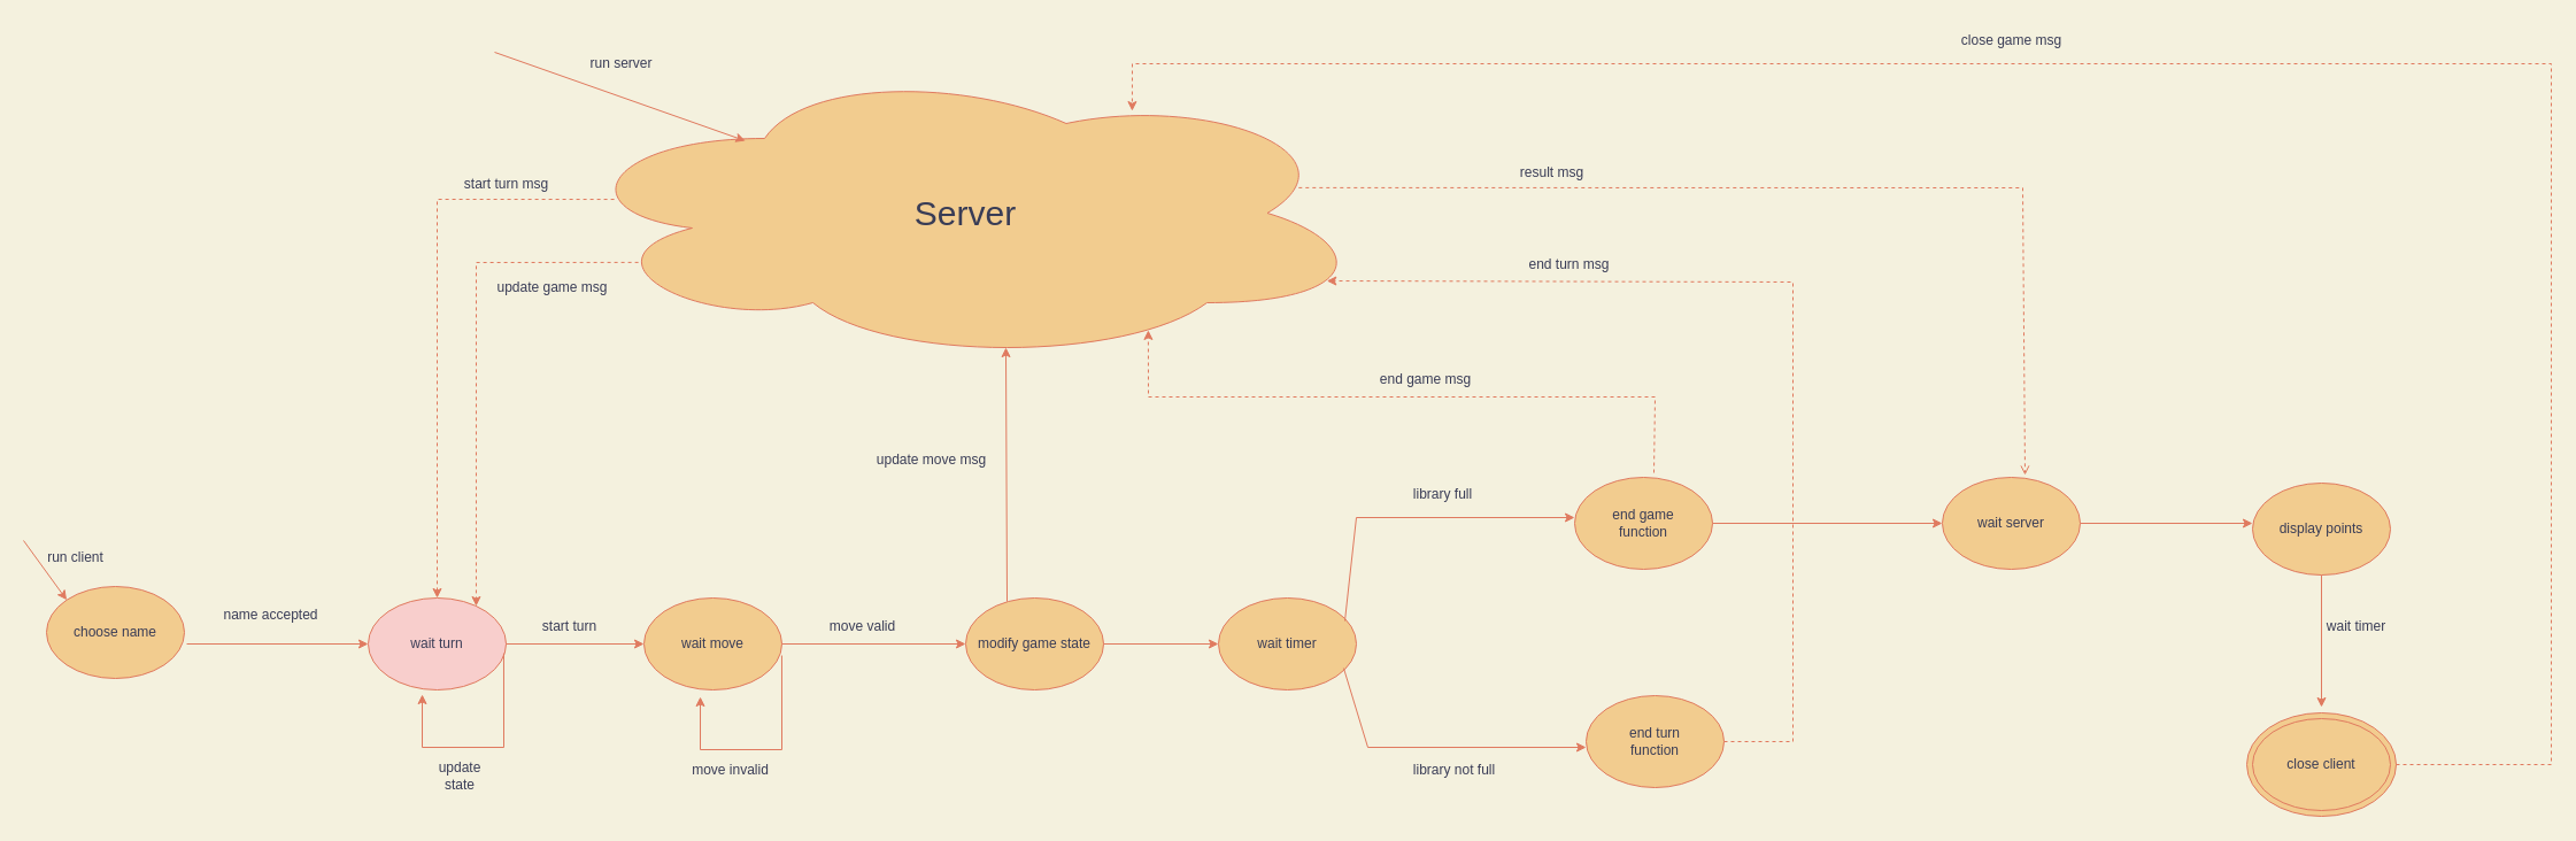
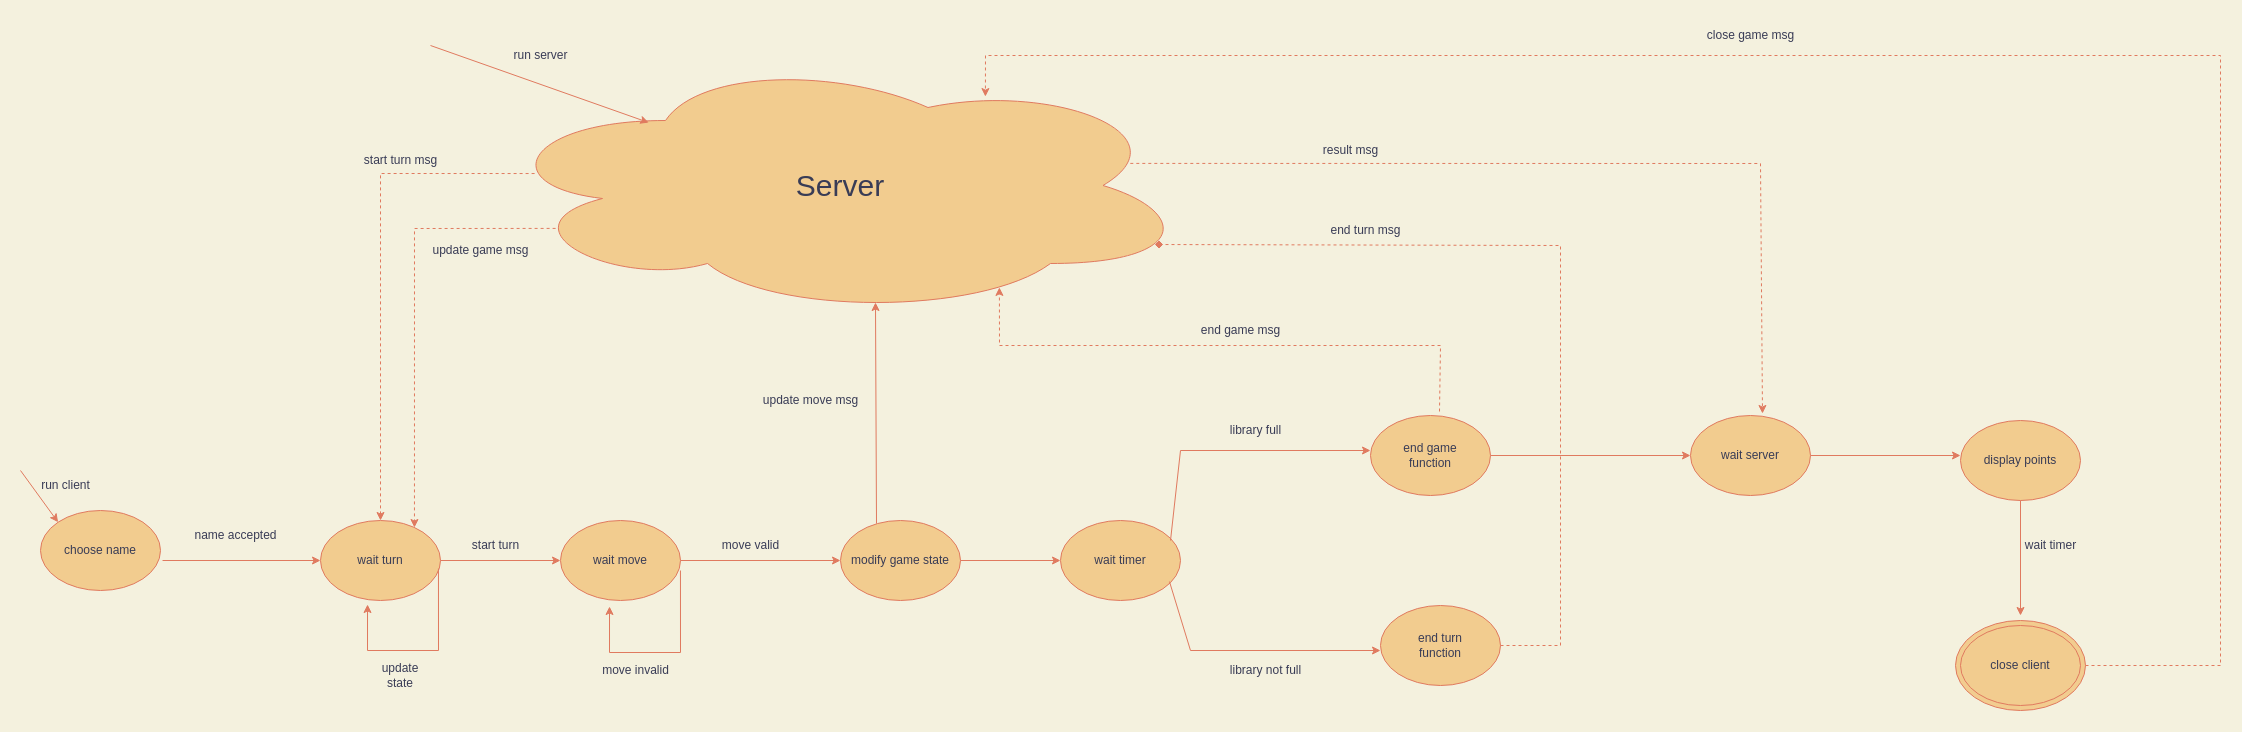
  <mxCell id="0" />
  <mxCell id="1" parent="0" />
  <mxCell id="2" value="" style="ellipse;whiteSpace=wrap;html=1;fontSize=12;fillColor=#F2CC8F;strokeColor=#E07A5F;fontColor=#393C56;" parent="1" vertex="1"><mxGeometry x="1955" y="620" width="130" height="90" as="geometry" /></mxCell>
  <mxCell id="3" value="choose name" style="ellipse;whiteSpace=wrap;html=1;fillColor=#F2CC8F;strokeColor=#E07A5F;fontColor=#393C56;" parent="1" vertex="1"><mxGeometry x="40" y="510" width="120" height="80" as="geometry" /></mxCell>
  <mxCell id="4" value="run client" style="text;html=1;align=center;verticalAlign=middle;resizable=0;points=[];autosize=1;strokeColor=none;fillColor=none;rotation=0;fontColor=#393C56;" parent="1" vertex="1"><mxGeometry x="30" y="470" width="70" height="30" as="geometry" /></mxCell>
  <mxCell id="5" value="" style="endArrow=classic;html=1;rounded=0;exitX=1.017;exitY=0.625;exitDx=0;exitDy=0;exitPerimeter=0;labelBackgroundColor=#F4F1DE;strokeColor=#E07A5F;fontColor=#393C56;" parent="1" source="3" target="6" edge="1"><mxGeometry width="50" height="50" relative="1" as="geometry"><mxPoint x="490" y="750" as="sourcePoint" /><mxPoint x="270" y="560" as="targetPoint" /></mxGeometry></mxCell>
- <mxCell id="6" value="wait turn" style="ellipse;whiteSpace=wrap;html=1;fillColor=#f8cecc;strokeColor=#E07A5F;fontColor=#393C56;" parent="1" vertex="1"><mxGeometry x="320" y="520" width="120" height="80" as="geometry" /></mxCell>
+ <mxCell id="6" value="wait turn" style="ellipse;whiteSpace=wrap;html=1;fillColor=#F2CC8F;strokeColor=#E07A5F;fontColor=#393C56;" parent="1" vertex="1"><mxGeometry x="320" y="520" width="120" height="80" as="geometry" /></mxCell>
  <mxCell id="7" value="name accepted" style="text;html=1;align=center;verticalAlign=middle;resizable=0;points=[];autosize=1;strokeColor=none;fillColor=none;fontColor=#393C56;" parent="1" vertex="1"><mxGeometry x="180" y="520" width="110" height="30" as="geometry" /></mxCell>
  <mxCell id="8" value="" style="endArrow=classic;html=1;rounded=0;exitX=0.983;exitY=0.6;exitDx=0;exitDy=0;exitPerimeter=0;entryX=0.392;entryY=1.05;entryDx=0;entryDy=0;entryPerimeter=0;labelBackgroundColor=#F4F1DE;strokeColor=#E07A5F;fontColor=#393C56;" parent="1" source="6" target="6" edge="1"><mxGeometry width="50" height="50" relative="1" as="geometry"><mxPoint x="480" y="750" as="sourcePoint" /><mxPoint x="330" y="650" as="targetPoint" /><Array as="points"><mxPoint x="438" y="650" /><mxPoint x="367" y="650" /></Array></mxGeometry></mxCell>
  <mxCell id="9" value="update state" style="text;html=1;strokeColor=none;fillColor=none;align=center;verticalAlign=middle;whiteSpace=wrap;rounded=0;fontColor=#393C56;" parent="1" vertex="1"><mxGeometry x="370" y="660" width="60" height="30" as="geometry" /></mxCell>
  <mxCell id="10" value="" style="endArrow=classic;html=1;rounded=0;exitX=1;exitY=0.5;exitDx=0;exitDy=0;labelBackgroundColor=#F4F1DE;strokeColor=#E07A5F;fontColor=#393C56;" parent="1" source="6" edge="1"><mxGeometry width="50" height="50" relative="1" as="geometry"><mxPoint x="480" y="730" as="sourcePoint" /><mxPoint x="560" y="560" as="targetPoint" /></mxGeometry></mxCell>
  <mxCell id="11" value="start turn" style="text;html=1;align=center;verticalAlign=middle;resizable=0;points=[];autosize=1;strokeColor=none;fillColor=none;fontColor=#393C56;" parent="1" vertex="1"><mxGeometry x="460" y="530" width="70" height="30" as="geometry" /></mxCell>
  <mxCell id="12" value="wait move" style="ellipse;whiteSpace=wrap;html=1;fillColor=#F2CC8F;strokeColor=#E07A5F;fontColor=#393C56;" parent="1" vertex="1"><mxGeometry x="560" y="520" width="120" height="80" as="geometry" /></mxCell>
  <mxCell id="13" value="" style="endArrow=classic;html=1;rounded=0;exitX=1;exitY=0.5;exitDx=0;exitDy=0;labelBackgroundColor=#F4F1DE;strokeColor=#E07A5F;fontColor=#393C56;" parent="1" source="12" edge="1"><mxGeometry width="50" height="50" relative="1" as="geometry"><mxPoint x="570" y="730" as="sourcePoint" /><mxPoint x="840" y="560" as="targetPoint" /></mxGeometry></mxCell>
  <mxCell id="14" value="move valid" style="text;html=1;align=center;verticalAlign=middle;resizable=0;points=[];autosize=1;strokeColor=none;fillColor=none;fontColor=#393C56;" parent="1" vertex="1"><mxGeometry x="710" y="530" width="80" height="30" as="geometry" /></mxCell>
  <mxCell id="15" value="" style="endArrow=classic;html=1;rounded=0;exitX=0.983;exitY=0.6;exitDx=0;exitDy=0;exitPerimeter=0;entryX=0.392;entryY=1.05;entryDx=0;entryDy=0;entryPerimeter=0;labelBackgroundColor=#F4F1DE;strokeColor=#E07A5F;fontColor=#393C56;" parent="1" edge="1"><mxGeometry width="50" height="50" relative="1" as="geometry"><mxPoint x="679.96" y="570" as="sourcePoint" /><mxPoint x="609.04" y="606" as="targetPoint" /><Array as="points"><mxPoint x="680" y="652" /><mxPoint x="609" y="652" /></Array></mxGeometry></mxCell>
  <mxCell id="16" value="move invalid" style="text;html=1;align=center;verticalAlign=middle;resizable=0;points=[];autosize=1;strokeColor=none;fillColor=none;fontColor=#393C56;" parent="1" vertex="1"><mxGeometry x="590" y="655" width="90" height="30" as="geometry" /></mxCell>
  <mxCell id="17" value="" style="endArrow=classic;html=1;rounded=0;entryX=0;entryY=0;entryDx=0;entryDy=0;labelBackgroundColor=#F4F1DE;strokeColor=#E07A5F;fontColor=#393C56;" parent="1" target="3" edge="1"><mxGeometry width="50" height="50" relative="1" as="geometry"><mxPoint x="20" y="470" as="sourcePoint" /><mxPoint x="150" y="540" as="targetPoint" /></mxGeometry></mxCell>
  <mxCell id="18" value="modify game state" style="ellipse;whiteSpace=wrap;html=1;fillColor=#F2CC8F;strokeColor=#E07A5F;fontColor=#393C56;" parent="1" vertex="1"><mxGeometry x="840" y="520" width="120" height="80" as="geometry" /></mxCell>
  <mxCell id="19" value="" style="endArrow=classic;html=1;rounded=0;exitX=1;exitY=0.5;exitDx=0;exitDy=0;labelBackgroundColor=#F4F1DE;strokeColor=#E07A5F;fontColor=#393C56;" parent="1" source="18" edge="1"><mxGeometry width="50" height="50" relative="1" as="geometry"><mxPoint x="940" y="590" as="sourcePoint" /><mxPoint x="1060" y="560" as="targetPoint" /></mxGeometry></mxCell>
  <mxCell id="20" value="wait timer" style="ellipse;whiteSpace=wrap;html=1;fillColor=#F2CC8F;strokeColor=#E07A5F;fontColor=#393C56;" parent="1" vertex="1"><mxGeometry x="1060" y="520" width="120" height="80" as="geometry" /></mxCell>
  <mxCell id="21" value="" style="endArrow=classic;html=1;rounded=0;labelBackgroundColor=#F4F1DE;strokeColor=#E07A5F;fontColor=#393C56;" parent="1" edge="1"><mxGeometry width="50" height="50" relative="1" as="geometry"><mxPoint x="1170" y="540" as="sourcePoint" /><mxPoint x="1370" y="450" as="targetPoint" /><Array as="points"><mxPoint x="1180" y="450" /></Array></mxGeometry></mxCell>
  <mxCell id="22" value="" style="endArrow=classic;html=1;rounded=0;exitX=0.908;exitY=0.763;exitDx=0;exitDy=0;exitPerimeter=0;labelBackgroundColor=#F4F1DE;strokeColor=#E07A5F;fontColor=#393C56;" parent="1" source="20" edge="1"><mxGeometry width="50" height="50" relative="1" as="geometry"><mxPoint x="1150" y="590" as="sourcePoint" /><mxPoint x="1380" y="650" as="targetPoint" /><Array as="points"><mxPoint x="1190" y="650" /></Array></mxGeometry></mxCell>
  <mxCell id="23" value="library not full" style="text;html=1;align=center;verticalAlign=middle;resizable=0;points=[];autosize=1;strokeColor=none;fillColor=none;fontColor=#393C56;" parent="1" vertex="1"><mxGeometry x="1220" y="655" width="90" height="30" as="geometry" /></mxCell>
  <mxCell id="24" value="library full" style="text;html=1;align=center;verticalAlign=middle;resizable=0;points=[];autosize=1;strokeColor=none;fillColor=none;fontColor=#393C56;" parent="1" vertex="1"><mxGeometry x="1220" y="415" width="70" height="30" as="geometry" /></mxCell>
  <mxCell id="25" value="end game&lt;br&gt;function" style="ellipse;whiteSpace=wrap;html=1;fillColor=#F2CC8F;strokeColor=#E07A5F;fontColor=#393C56;" parent="1" vertex="1"><mxGeometry x="1370" y="415" width="120" height="80" as="geometry" /></mxCell>
  <mxCell id="26" value="end turn&lt;br&gt;function" style="ellipse;whiteSpace=wrap;html=1;fillColor=#F2CC8F;strokeColor=#E07A5F;fontColor=#393C56;" parent="1" vertex="1"><mxGeometry x="1380" y="605" width="120" height="80" as="geometry" /></mxCell>
  <mxCell id="27" value="&lt;font style=&quot;font-size: 30px;&quot;&gt;Server&lt;/font&gt;" style="ellipse;shape=cloud;whiteSpace=wrap;html=1;fillColor=#F2CC8F;strokeColor=#E07A5F;fontColor=#393C56;" parent="1" vertex="1"><mxGeometry x="490" y="55" width="700" height="260" as="geometry" /></mxCell>
  <mxCell id="28" value="" style="endArrow=classic;html=1;rounded=0;fontSize=12;exitX=0.063;exitY=0.454;exitDx=0;exitDy=0;exitPerimeter=0;dashed=1;labelBackgroundColor=#F4F1DE;strokeColor=#E07A5F;fontColor=#393C56;" parent="1" source="27" target="6" edge="1"><mxGeometry width="50" height="50" relative="1" as="geometry"><mxPoint x="800" y="455" as="sourcePoint" /><mxPoint x="850" y="405" as="targetPoint" /><Array as="points"><mxPoint x="380" y="173" /></Array></mxGeometry></mxCell>
  <mxCell id="29" value="" style="endArrow=classic;html=1;rounded=0;dashed=1;fontSize=12;exitX=0.093;exitY=0.665;exitDx=0;exitDy=0;exitPerimeter=0;entryX=0.783;entryY=0.088;entryDx=0;entryDy=0;entryPerimeter=0;labelBackgroundColor=#F4F1DE;strokeColor=#E07A5F;fontColor=#393C56;" parent="1" source="27" target="6" edge="1"><mxGeometry width="50" height="50" relative="1" as="geometry"><mxPoint x="750" y="445" as="sourcePoint" /><mxPoint x="800" y="395" as="targetPoint" /><Array as="points"><mxPoint x="414" y="228" /></Array></mxGeometry></mxCell>
- <mxCell id="30" value="start turn msg" style="text;html=1;align=center;verticalAlign=middle;resizable=0;points=[];autosize=1;strokeColor=none;fillColor=none;fontSize=12;fontColor=#393C56;" parent="1" vertex="1"><mxGeometry x="390" y="145" width="100" height="30" as="geometry" /></mxCell>
+ <mxCell id="30" value="start turn msg" style="text;html=1;align=center;verticalAlign=middle;resizable=0;points=[];autosize=1;strokeColor=none;fillColor=none;fontSize=12;fontColor=#393C56;" parent="1" vertex="1"><mxGeometry x="350" y="145" width="100" height="30" as="geometry" /></mxCell>
  <mxCell id="31" value="update game msg" style="text;html=1;align=center;verticalAlign=middle;resizable=0;points=[];autosize=1;strokeColor=none;fillColor=none;fontSize=12;fontColor=#393C56;" parent="1" vertex="1"><mxGeometry x="420" y="235" width="120" height="30" as="geometry" /></mxCell>
  <mxCell id="32" value="" style="endArrow=classic;html=1;rounded=0;dashed=0;fontSize=12;exitX=0.3;exitY=0.038;exitDx=0;exitDy=0;exitPerimeter=0;entryX=0.55;entryY=0.95;entryDx=0;entryDy=0;entryPerimeter=0;labelBackgroundColor=#F4F1DE;strokeColor=#E07A5F;fontColor=#393C56;" parent="1" source="18" target="27" edge="1"><mxGeometry width="50" height="50" relative="1" as="geometry"><mxPoint x="1070" y="445" as="sourcePoint" /><mxPoint x="1120" y="395" as="targetPoint" /></mxGeometry></mxCell>
  <mxCell id="33" value="update move msg" style="text;html=1;align=center;verticalAlign=middle;resizable=0;points=[];autosize=1;strokeColor=none;fillColor=none;fontSize=12;fontColor=#393C56;" parent="1" vertex="1"><mxGeometry x="750" y="385" width="120" height="30" as="geometry" /></mxCell>
- <mxCell id="34" value="" style="endArrow=classic;html=1;rounded=0;dashed=1;fontSize=12;exitX=1;exitY=0.5;exitDx=0;exitDy=0;entryX=0.949;entryY=0.727;entryDx=0;entryDy=0;entryPerimeter=0;labelBackgroundColor=#F4F1DE;strokeColor=#E07A5F;fontColor=#393C56;" parent="1" source="26" target="27" edge="1"><mxGeometry width="50" height="50" relative="1" as="geometry"><mxPoint x="1340" y="455" as="sourcePoint" /><mxPoint x="1510" y="205" as="targetPoint" /><Array as="points"><mxPoint x="1560" y="645" /><mxPoint x="1560" y="465" /><mxPoint x="1560" y="385" /><mxPoint x="1560" y="305" /><mxPoint x="1560" y="245" /></Array></mxGeometry></mxCell>
+ <mxCell id="34" value="" style="endArrow=diamond;html=1;rounded=0;dashed=1;fontSize=12;exitX=1;exitY=0.5;exitDx=0;exitDy=0;entryX=0.949;entryY=0.727;entryDx=0;entryDy=0;entryPerimeter=0;labelBackgroundColor=#F4F1DE;strokeColor=#E07A5F;fontColor=#393C56;" parent="1" source="26" target="27" edge="1"><mxGeometry width="50" height="50" relative="1" as="geometry"><mxPoint x="1340" y="455" as="sourcePoint" /><mxPoint x="1510" y="205" as="targetPoint" /><Array as="points"><mxPoint x="1560" y="645" /><mxPoint x="1560" y="465" /><mxPoint x="1560" y="385" /><mxPoint x="1560" y="305" /><mxPoint x="1560" y="245" /></Array></mxGeometry></mxCell>
  <mxCell id="35" value="end turn msg" style="text;html=1;align=center;verticalAlign=middle;resizable=0;points=[];autosize=1;strokeColor=none;fillColor=none;fontSize=12;fontColor=#393C56;" parent="1" vertex="1"><mxGeometry x="1320" y="215" width="90" height="30" as="geometry" /></mxCell>
  <mxCell id="36" value="" style="endArrow=classic;html=1;rounded=0;fontSize=12;exitX=1;exitY=0.5;exitDx=0;exitDy=0;labelBackgroundColor=#F4F1DE;strokeColor=#E07A5F;fontColor=#393C56;" parent="1" source="25" edge="1"><mxGeometry width="50" height="50" relative="1" as="geometry"><mxPoint x="1610" y="465" as="sourcePoint" /><mxPoint x="1690" y="455" as="targetPoint" /></mxGeometry></mxCell>
  <mxCell id="37" value="wait server" style="ellipse;whiteSpace=wrap;html=1;fontSize=12;fillColor=#F2CC8F;strokeColor=#E07A5F;fontColor=#393C56;" parent="1" vertex="1"><mxGeometry x="1690" y="415" width="120" height="80" as="geometry" /></mxCell>
- <mxCell id="38" value="" style="endArrow=open;html=1;rounded=0;fontSize=12;exitX=0.914;exitY=0.415;exitDx=0;exitDy=0;exitPerimeter=0;entryX=0.6;entryY=-0.025;entryDx=0;entryDy=0;entryPerimeter=0;dashed=1;labelBackgroundColor=#F4F1DE;strokeColor=#E07A5F;fontColor=#393C56;" parent="1" source="27" target="37" edge="1"><mxGeometry width="50" height="50" relative="1" as="geometry"><mxPoint x="1610" y="465" as="sourcePoint" /><mxPoint x="1660" y="415" as="targetPoint" /><Array as="points"><mxPoint x="1760" y="163" /></Array></mxGeometry></mxCell>
+ <mxCell id="38" value="" style="endArrow=classic;html=1;rounded=0;fontSize=12;exitX=0.914;exitY=0.415;exitDx=0;exitDy=0;exitPerimeter=0;entryX=0.6;entryY=-0.025;entryDx=0;entryDy=0;entryPerimeter=0;dashed=1;labelBackgroundColor=#F4F1DE;strokeColor=#E07A5F;fontColor=#393C56;" parent="1" source="27" target="37" edge="1"><mxGeometry width="50" height="50" relative="1" as="geometry"><mxPoint x="1610" y="465" as="sourcePoint" /><mxPoint x="1660" y="415" as="targetPoint" /><Array as="points"><mxPoint x="1760" y="163" /></Array></mxGeometry></mxCell>
  <mxCell id="39" value="result msg" style="text;html=1;align=center;verticalAlign=middle;resizable=0;points=[];autosize=1;strokeColor=none;fillColor=none;fontSize=12;fontColor=#393C56;" parent="1" vertex="1"><mxGeometry x="1310" y="135" width="80" height="30" as="geometry" /></mxCell>
  <mxCell id="40" value="" style="endArrow=classic;html=1;rounded=0;dashed=1;fontSize=12;exitX=0.575;exitY=-0.05;exitDx=0;exitDy=0;entryX=0.727;entryY=0.892;entryDx=0;entryDy=0;entryPerimeter=0;exitPerimeter=0;labelBackgroundColor=#F4F1DE;strokeColor=#E07A5F;fontColor=#393C56;" parent="1" source="25" target="27" edge="1"><mxGeometry width="50" height="50" relative="1" as="geometry"><mxPoint x="1200" y="465" as="sourcePoint" /><mxPoint x="990" y="355" as="targetPoint" /><Array as="points"><mxPoint x="1440" y="345" /><mxPoint x="999" y="345" /></Array></mxGeometry></mxCell>
  <mxCell id="41" value="end game msg" style="text;html=1;align=center;verticalAlign=middle;resizable=0;points=[];autosize=1;strokeColor=none;fillColor=none;fontSize=12;fontColor=#393C56;" parent="1" vertex="1"><mxGeometry x="1190" y="315" width="100" height="30" as="geometry" /></mxCell>
  <mxCell id="42" value="" style="endArrow=classic;html=1;rounded=0;fontSize=12;exitX=1;exitY=0.5;exitDx=0;exitDy=0;labelBackgroundColor=#F4F1DE;strokeColor=#E07A5F;fontColor=#393C56;" parent="1" source="37" edge="1"><mxGeometry width="50" height="50" relative="1" as="geometry"><mxPoint x="1820" y="615" as="sourcePoint" /><mxPoint x="1960" y="455" as="targetPoint" /></mxGeometry></mxCell>
  <mxCell id="43" value="display points" style="ellipse;whiteSpace=wrap;html=1;fontSize=12;fillColor=#F2CC8F;strokeColor=#E07A5F;fontColor=#393C56;" parent="1" vertex="1"><mxGeometry x="1960" y="420" width="120" height="80" as="geometry" /></mxCell>
  <mxCell id="44" value="" style="endArrow=classic;html=1;rounded=0;fontSize=12;exitX=0.5;exitY=1;exitDx=0;exitDy=0;labelBackgroundColor=#F4F1DE;strokeColor=#E07A5F;fontColor=#393C56;" parent="1" source="43" edge="1"><mxGeometry width="50" height="50" relative="1" as="geometry"><mxPoint x="1820" y="615" as="sourcePoint" /><mxPoint x="2020" y="615" as="targetPoint" /></mxGeometry></mxCell>
  <mxCell id="45" value="close client" style="ellipse;whiteSpace=wrap;html=1;fontSize=12;fillColor=#F2CC8F;strokeColor=#E07A5F;fontColor=#393C56;" parent="1" vertex="1"><mxGeometry x="1960" y="625" width="120" height="80" as="geometry" /></mxCell>
  <mxCell id="46" value="wait timer" style="text;html=1;align=center;verticalAlign=middle;resizable=0;points=[];autosize=1;strokeColor=none;fillColor=none;fontSize=12;fontColor=#393C56;" parent="1" vertex="1"><mxGeometry x="2015" y="530" width="70" height="30" as="geometry" /></mxCell>
  <mxCell id="47" value="" style="endArrow=classic;html=1;rounded=0;entryX=0.226;entryY=0.258;entryDx=0;entryDy=0;entryPerimeter=0;labelBackgroundColor=#F4F1DE;strokeColor=#E07A5F;fontColor=#393C56;" parent="1" target="27" edge="1"><mxGeometry width="50" height="50" relative="1" as="geometry"><mxPoint x="430" y="45" as="sourcePoint" /><mxPoint x="630" y="365" as="targetPoint" /></mxGeometry></mxCell>
  <mxCell id="48" value="run server" style="text;html=1;align=center;verticalAlign=middle;resizable=0;points=[];autosize=1;strokeColor=none;fillColor=none;fontColor=#393C56;" parent="1" vertex="1"><mxGeometry x="500" y="40" width="80" height="30" as="geometry" /></mxCell>
  <mxCell id="49" value="" style="endArrow=classic;html=1;rounded=0;exitX=1;exitY=0.5;exitDx=0;exitDy=0;entryX=0.707;entryY=0.158;entryDx=0;entryDy=0;entryPerimeter=0;dashed=1;labelBackgroundColor=#F4F1DE;strokeColor=#E07A5F;fontColor=#393C56;" parent="1" source="2" target="27" edge="1"><mxGeometry width="50" height="50" relative="1" as="geometry"><mxPoint x="1770" y="415" as="sourcePoint" /><mxPoint x="850" y="15" as="targetPoint" /><Array as="points"><mxPoint x="2220" y="665" /><mxPoint x="2220" y="55" /><mxPoint x="1600" y="55" /><mxPoint x="985" y="55" /></Array></mxGeometry></mxCell>
  <mxCell id="50" value="close game msg" style="text;html=1;align=center;verticalAlign=middle;resizable=0;points=[];autosize=1;strokeColor=none;fillColor=none;fontColor=#393C56;" parent="1" vertex="1"><mxGeometry x="1695" y="20" width="110" height="30" as="geometry" /></mxCell>
